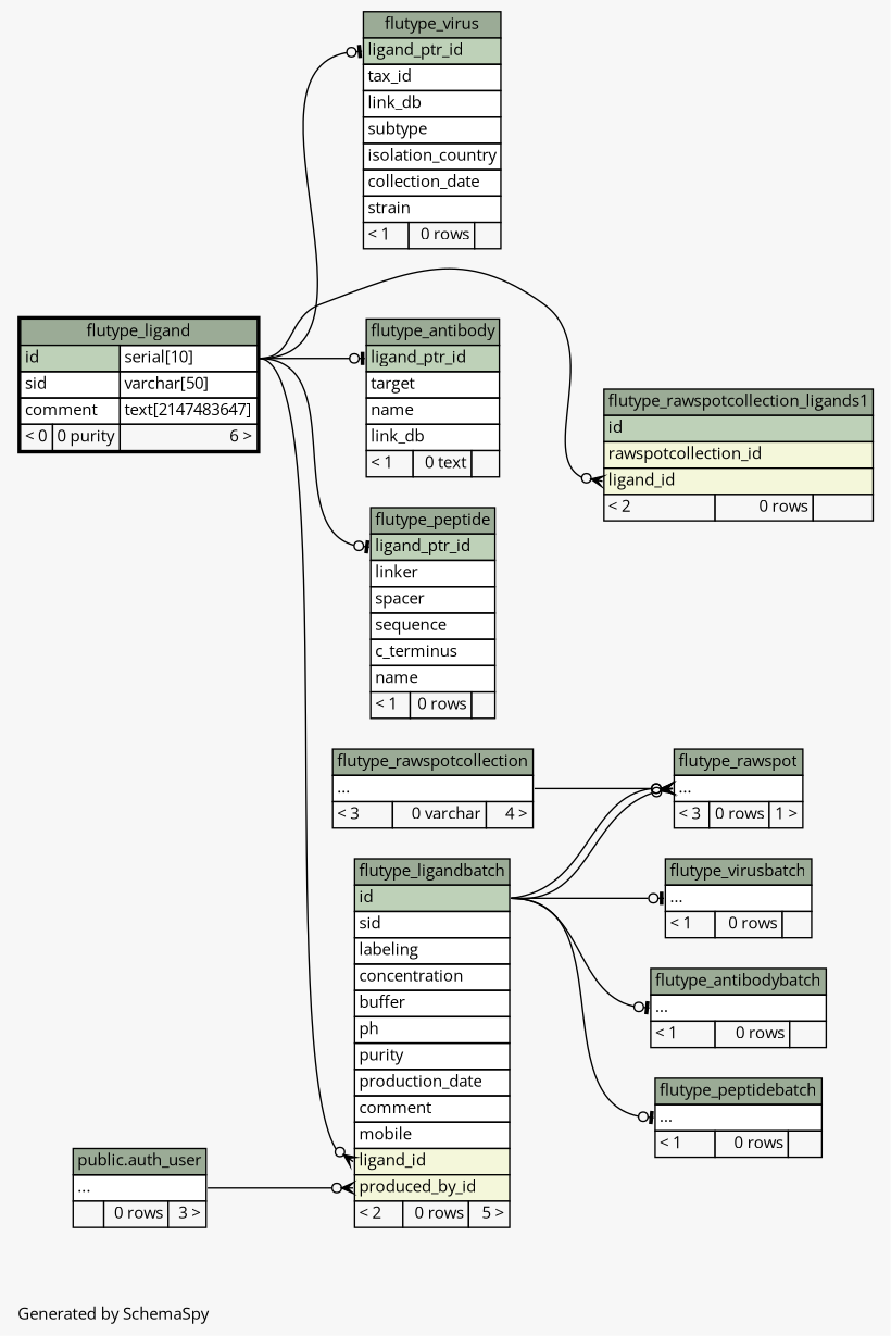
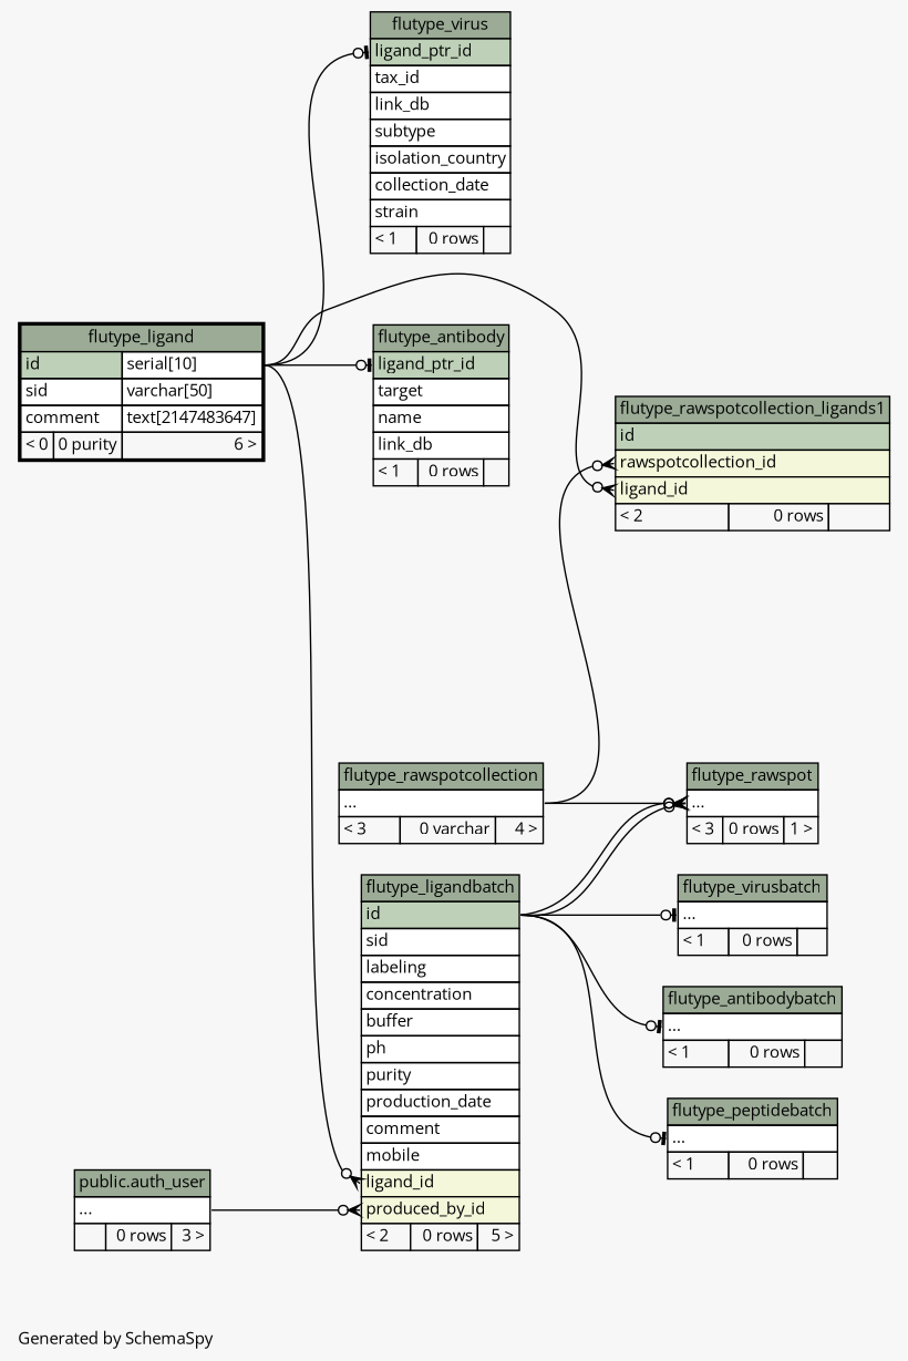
  digraph {
    bgcolor="#f7f7f7"
    fontname="Open Sans"
    fontsize=11
    label="\nGenerated by SchemaSpy"
    labeljust=l
    nodesep=0.18
    rankdir=RL
    ranksep=0.46
    node [fontname="Open Sans" fontsize=11 shape=plaintext]
    edge [arrowhead=none arrowsize=0.8 arrowtail=crowodot dir=back fontname="Open Sans" headport="id.type:e" tailport="elipses:w"]
-   n1 [label=<     <TABLE BORDER="0" CELLBORDER="1" CELLSPACING="0" BGCOLOR="#ffffff">       <TR><TD COLSPAN="3" BGCOLOR="#9bab96" ALIGN="CENTER">flutype_antibody</TD></TR>       <TR><TD PORT="ligand_ptr_id" COLSPAN="3" BGCOLOR="#bed1b8" ALIGN="LEFT">ligand_ptr_id</TD></TR>       <TR><TD PORT="target" COLSPAN="3" ALIGN="LEFT">target</TD></TR>       <TR><TD PORT="name" COLSPAN="3" ALIGN="LEFT">name</TD></TR>       <TR><TD PORT="link_db" COLSPAN="3" ALIGN="LEFT">link_db</TD></TR>       <TR><TD ALIGN="LEFT" BGCOLOR="#f7f7f7">&lt; 1</TD><TD ALIGN="RIGHT" BGCOLOR="#f7f7f7">0 text</TD><TD ALIGN="RIGHT" BGCOLOR="#f7f7f7">  </TD></TR>     </TABLE>>]
+   n1 [label=<     <TABLE BORDER="0" CELLBORDER="1" CELLSPACING="0" BGCOLOR="#ffffff">       <TR><TD COLSPAN="3" BGCOLOR="#9bab96" ALIGN="CENTER">flutype_antibody</TD></TR>       <TR><TD PORT="ligand_ptr_id" COLSPAN="3" BGCOLOR="#bed1b8" ALIGN="LEFT">ligand_ptr_id</TD></TR>       <TR><TD PORT="target" COLSPAN="3" ALIGN="LEFT">target</TD></TR>       <TR><TD PORT="name" COLSPAN="3" ALIGN="LEFT">name</TD></TR>       <TR><TD PORT="link_db" COLSPAN="3" ALIGN="LEFT">link_db</TD></TR>       <TR><TD ALIGN="LEFT" BGCOLOR="#f7f7f7">&lt; 1</TD><TD ALIGN="RIGHT" BGCOLOR="#f7f7f7">0 rows</TD><TD ALIGN="RIGHT" BGCOLOR="#f7f7f7">  </TD></TR>     </TABLE>>]
    n2 [label=<     <TABLE BORDER="2" CELLBORDER="1" CELLSPACING="0" BGCOLOR="#ffffff">       <TR><TD COLSPAN="3" BGCOLOR="#9bab96" ALIGN="CENTER">flutype_ligand</TD></TR>       <TR><TD PORT="id" COLSPAN="2" BGCOLOR="#bed1b8" ALIGN="LEFT">id</TD><TD PORT="id.type" ALIGN="LEFT">serial[10]</TD></TR>       <TR><TD PORT="sid" COLSPAN="2" ALIGN="LEFT">sid</TD><TD PORT="sid.type" ALIGN="LEFT">varchar[50]</TD></TR>       <TR><TD PORT="comment" COLSPAN="2" ALIGN="LEFT">comment</TD><TD PORT="comment.type" ALIGN="LEFT">text[2147483647]</TD></TR>       <TR><TD ALIGN="LEFT" BGCOLOR="#f7f7f7">&lt; 0</TD><TD ALIGN="RIGHT" BGCOLOR="#f7f7f7">0 purity</TD><TD ALIGN="RIGHT" BGCOLOR="#f7f7f7">6 &gt;</TD></TR>     </TABLE>>]
    n3 [label=<     <TABLE BORDER="0" CELLBORDER="1" CELLSPACING="0" BGCOLOR="#ffffff">       <TR><TD COLSPAN="3" BGCOLOR="#9bab96" ALIGN="CENTER">flutype_antibodybatch</TD></TR>       <TR><TD PORT="elipses" COLSPAN="3" ALIGN="LEFT">...</TD></TR>       <TR><TD ALIGN="LEFT" BGCOLOR="#f7f7f7">&lt; 1</TD><TD ALIGN="RIGHT" BGCOLOR="#f7f7f7">0 rows</TD><TD ALIGN="RIGHT" BGCOLOR="#f7f7f7">  </TD></TR>     </TABLE>>]
    n4 [label=<     <TABLE BORDER="0" CELLBORDER="1" CELLSPACING="0" BGCOLOR="#ffffff">       <TR><TD COLSPAN="3" BGCOLOR="#9bab96" ALIGN="CENTER">flutype_ligandbatch</TD></TR>       <TR><TD PORT="id" COLSPAN="3" BGCOLOR="#bed1b8" ALIGN="LEFT">id</TD></TR>       <TR><TD PORT="sid" COLSPAN="3" ALIGN="LEFT">sid</TD></TR>       <TR><TD PORT="labeling" COLSPAN="3" ALIGN="LEFT">labeling</TD></TR>       <TR><TD PORT="concentration" COLSPAN="3" ALIGN="LEFT">concentration</TD></TR>       <TR><TD PORT="buffer" COLSPAN="3" ALIGN="LEFT">buffer</TD></TR>       <TR><TD PORT="ph" COLSPAN="3" ALIGN="LEFT">ph</TD></TR>       <TR><TD PORT="purity" COLSPAN="3" ALIGN="LEFT">purity</TD></TR>       <TR><TD PORT="production_date" COLSPAN="3" ALIGN="LEFT">production_date</TD></TR>       <TR><TD PORT="comment" COLSPAN="3" ALIGN="LEFT">comment</TD></TR>       <TR><TD PORT="mobile" COLSPAN="3" ALIGN="LEFT">mobile</TD></TR>       <TR><TD PORT="ligand_id" COLSPAN="3" BGCOLOR="#f4f7da" ALIGN="LEFT">ligand_id</TD></TR>       <TR><TD PORT="produced_by_id" COLSPAN="3" BGCOLOR="#f4f7da" ALIGN="LEFT">produced_by_id</TD></TR>       <TR><TD ALIGN="LEFT" BGCOLOR="#f7f7f7">&lt; 2</TD><TD ALIGN="RIGHT" BGCOLOR="#f7f7f7">0 rows</TD><TD ALIGN="RIGHT" BGCOLOR="#f7f7f7">5 &gt;</TD></TR>     </TABLE>>]
    n5 [label=<     <TABLE BORDER="0" CELLBORDER="1" CELLSPACING="0" BGCOLOR="#ffffff">       <TR><TD COLSPAN="3" BGCOLOR="#9bab96" ALIGN="CENTER">public.auth_user</TD></TR>       <TR><TD PORT="elipses" COLSPAN="3" ALIGN="LEFT">...</TD></TR>       <TR><TD ALIGN="LEFT" BGCOLOR="#f7f7f7">  </TD><TD ALIGN="RIGHT" BGCOLOR="#f7f7f7">0 rows</TD><TD ALIGN="RIGHT" BGCOLOR="#f7f7f7">3 &gt;</TD></TR>     </TABLE>>]
-   n6 [label=<     <TABLE BORDER="0" CELLBORDER="1" CELLSPACING="0" BGCOLOR="#ffffff">       <TR><TD COLSPAN="3" BGCOLOR="#9bab96" ALIGN="CENTER">flutype_peptide</TD></TR>       <TR><TD PORT="ligand_ptr_id" COLSPAN="3" BGCOLOR="#bed1b8" ALIGN="LEFT">ligand_ptr_id</TD></TR>       <TR><TD PORT="linker" COLSPAN="3" ALIGN="LEFT">linker</TD></TR>       <TR><TD PORT="spacer" COLSPAN="3" ALIGN="LEFT">spacer</TD></TR>       <TR><TD PORT="sequence" COLSPAN="3" ALIGN="LEFT">sequence</TD></TR>       <TR><TD PORT="c_terminus" COLSPAN="3" ALIGN="LEFT">c_terminus</TD></TR>       <TR><TD PORT="name" COLSPAN="3" ALIGN="LEFT">name</TD></TR>       <TR><TD ALIGN="LEFT" BGCOLOR="#f7f7f7">&lt; 1</TD><TD ALIGN="RIGHT" BGCOLOR="#f7f7f7">0 rows</TD><TD ALIGN="RIGHT" BGCOLOR="#f7f7f7">  </TD></TR>     </TABLE>>]
    n7 [label=<     <TABLE BORDER="0" CELLBORDER="1" CELLSPACING="0" BGCOLOR="#ffffff">       <TR><TD COLSPAN="3" BGCOLOR="#9bab96" ALIGN="CENTER">flutype_peptidebatch</TD></TR>       <TR><TD PORT="elipses" COLSPAN="3" ALIGN="LEFT">...</TD></TR>       <TR><TD ALIGN="LEFT" BGCOLOR="#f7f7f7">&lt; 1</TD><TD ALIGN="RIGHT" BGCOLOR="#f7f7f7">0 rows</TD><TD ALIGN="RIGHT" BGCOLOR="#f7f7f7">  </TD></TR>     </TABLE>>]
    n8 [label=<     <TABLE BORDER="0" CELLBORDER="1" CELLSPACING="0" BGCOLOR="#ffffff">       <TR><TD COLSPAN="3" BGCOLOR="#9bab96" ALIGN="CENTER">flutype_rawspot</TD></TR>       <TR><TD PORT="elipses" COLSPAN="3" ALIGN="LEFT">...</TD></TR>       <TR><TD ALIGN="LEFT" BGCOLOR="#f7f7f7">&lt; 3</TD><TD ALIGN="RIGHT" BGCOLOR="#f7f7f7">0 rows</TD><TD ALIGN="RIGHT" BGCOLOR="#f7f7f7">1 &gt;</TD></TR>     </TABLE>>]
    n9 [label=<     <TABLE BORDER="0" CELLBORDER="1" CELLSPACING="0" BGCOLOR="#ffffff">       <TR><TD COLSPAN="3" BGCOLOR="#9bab96" ALIGN="CENTER">flutype_rawspotcollection</TD></TR>       <TR><TD PORT="elipses" COLSPAN="3" ALIGN="LEFT">...</TD></TR>       <TR><TD ALIGN="LEFT" BGCOLOR="#f7f7f7">&lt; 3</TD><TD ALIGN="RIGHT" BGCOLOR="#f7f7f7">0 varchar</TD><TD ALIGN="RIGHT" BGCOLOR="#f7f7f7">4 &gt;</TD></TR>     </TABLE>>]
    n10 [label=<     <TABLE BORDER="0" CELLBORDER="1" CELLSPACING="0" BGCOLOR="#ffffff">       <TR><TD COLSPAN="3" BGCOLOR="#9bab96" ALIGN="CENTER">flutype_rawspotcollection_ligands1</TD></TR>       <TR><TD PORT="id" COLSPAN="3" BGCOLOR="#bed1b8" ALIGN="LEFT">id</TD></TR>       <TR><TD PORT="rawspotcollection_id" COLSPAN="3" BGCOLOR="#f4f7da" ALIGN="LEFT">rawspotcollection_id</TD></TR>       <TR><TD PORT="ligand_id" COLSPAN="3" BGCOLOR="#f4f7da" ALIGN="LEFT">ligand_id</TD></TR>       <TR><TD ALIGN="LEFT" BGCOLOR="#f7f7f7">&lt; 2</TD><TD ALIGN="RIGHT" BGCOLOR="#f7f7f7">0 rows</TD><TD ALIGN="RIGHT" BGCOLOR="#f7f7f7">  </TD></TR>     </TABLE>>]
    n11 [label=<     <TABLE BORDER="0" CELLBORDER="1" CELLSPACING="0" BGCOLOR="#ffffff">       <TR><TD COLSPAN="3" BGCOLOR="#9bab96" ALIGN="CENTER">flutype_virus</TD></TR>       <TR><TD PORT="ligand_ptr_id" COLSPAN="3" BGCOLOR="#bed1b8" ALIGN="LEFT">ligand_ptr_id</TD></TR>       <TR><TD PORT="tax_id" COLSPAN="3" ALIGN="LEFT">tax_id</TD></TR>       <TR><TD PORT="link_db" COLSPAN="3" ALIGN="LEFT">link_db</TD></TR>       <TR><TD PORT="subtype" COLSPAN="3" ALIGN="LEFT">subtype</TD></TR>       <TR><TD PORT="isolation_country" COLSPAN="3" ALIGN="LEFT">isolation_country</TD></TR>       <TR><TD PORT="collection_date" COLSPAN="3" ALIGN="LEFT">collection_date</TD></TR>       <TR><TD PORT="strain" COLSPAN="3" ALIGN="LEFT">strain</TD></TR>       <TR><TD ALIGN="LEFT" BGCOLOR="#f7f7f7">&lt; 1</TD><TD ALIGN="RIGHT" BGCOLOR="#f7f7f7">0 rows</TD><TD ALIGN="RIGHT" BGCOLOR="#f7f7f7">  </TD></TR>     </TABLE>>]
    n12 [label=<     <TABLE BORDER="0" CELLBORDER="1" CELLSPACING="0" BGCOLOR="#ffffff">       <TR><TD COLSPAN="3" BGCOLOR="#9bab96" ALIGN="CENTER">flutype_virusbatch</TD></TR>       <TR><TD PORT="elipses" COLSPAN="3" ALIGN="LEFT">...</TD></TR>       <TR><TD ALIGN="LEFT" BGCOLOR="#f7f7f7">&lt; 1</TD><TD ALIGN="RIGHT" BGCOLOR="#f7f7f7">0 rows</TD><TD ALIGN="RIGHT" BGCOLOR="#f7f7f7">  </TD></TR>     </TABLE>>]
    n1 -> n2 [arrowtail=teeodot tailport="ligand_ptr_id:w"]
    n3 -> n4 [arrowtail=teeodot headport="id:e"]
    n4 -> n2 [tailport="ligand_id:w"]
    n4 -> n5 [headport="elipses:e" tailport="produced_by_id:w"]
-   n6 -> n2 [arrowtail=teeodot tailport="ligand_ptr_id:w"]
    n7 -> n4 [arrowtail=teeodot headport="id:e"]
    n8 -> n4 [headport="id:e"]
    n8 -> n4 [headport="id:e"]
    n8 -> n9 [headport="elipses:e"]
    n10 -> n2 [tailport="ligand_id:w"]
+   n10 -> n9 [headport="elipses:e" tailport="rawspotcollection_id:w"]
    n11 -> n2 [arrowtail=teeodot tailport="ligand_ptr_id:w"]
    n12 -> n4 [arrowtail=teeodot headport="id:e"]
  }
